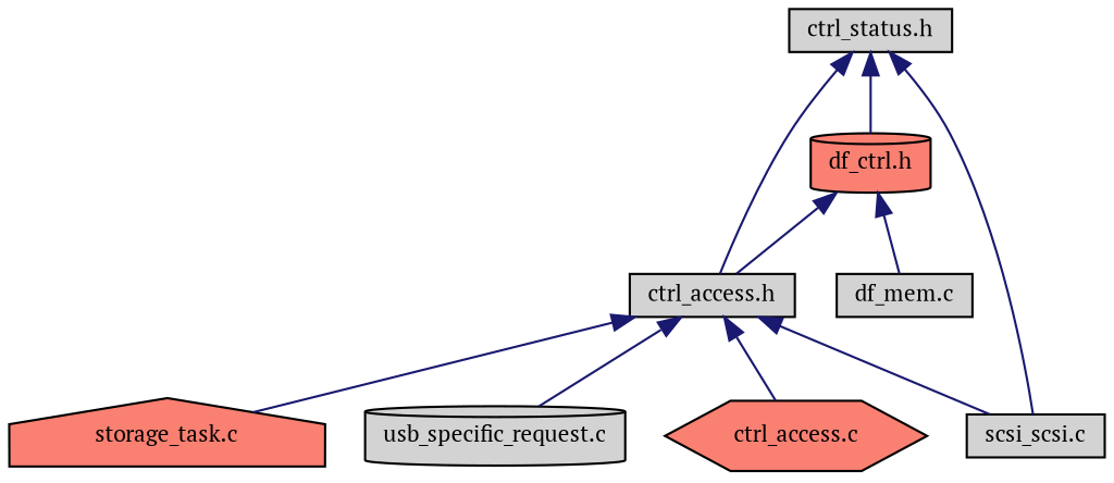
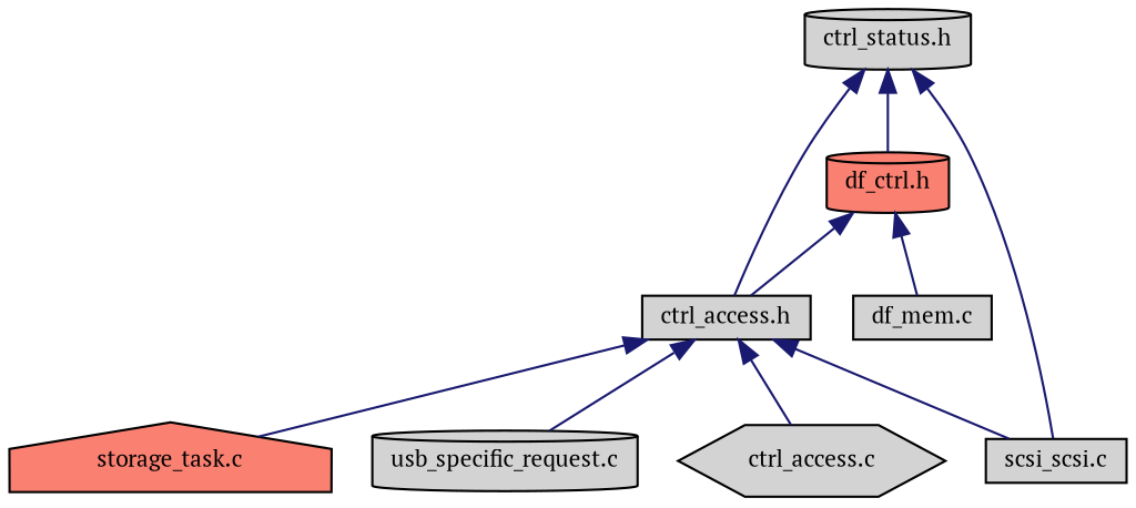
  digraph {
    fontname="PT Serif"
    node [color=black fillcolor=lightgrey fontname="PT Serif" fontsize=10 shape=cylinder style=filled]
    edge [color=midnightblue dir=back fontname="PT Serif" fontsize=10 labelfontname="FreeSans.ttf" labelfontsize=10 style=solid]
-   n1 [fontcolor=black height=0.2 label="ctrl_status.h" shape=box width=0.4]
+   n1 [fontcolor=black height=0.2 label="ctrl_status.h" width=0.4]
    n2 [fillcolor=salmon height=0.2 label="df_ctrl.h" width=0.4]
    n3 [height=0.2 label="ctrl_access.h" shape=box width=0.4]
    n4 [height=0.2 label="scsi_scsi.c" shape=box width=0.4]
    n5 [height=0.2 label="df_mem.c" shape=box width=0.4]
    n6 [fillcolor=salmon height=0.2 label="storage_task.c" shape=house width=0.4]
    n7 [height=0.2 label="usb_specific_request.c" width=0.4]
-   n8 [fillcolor=salmon height=0.2 label="ctrl_access.c" shape=hexagon width=0.4]
+   n8 [height=0.2 label="ctrl_access.c" shape=hexagon width=0.4]
    n1 -> n2
    n1 -> n3
    n1 -> n4
    n2 -> n3
    n2 -> n5
    n3 -> n4
    n3 -> n6
    n3 -> n7
    n3 -> n8
  }
